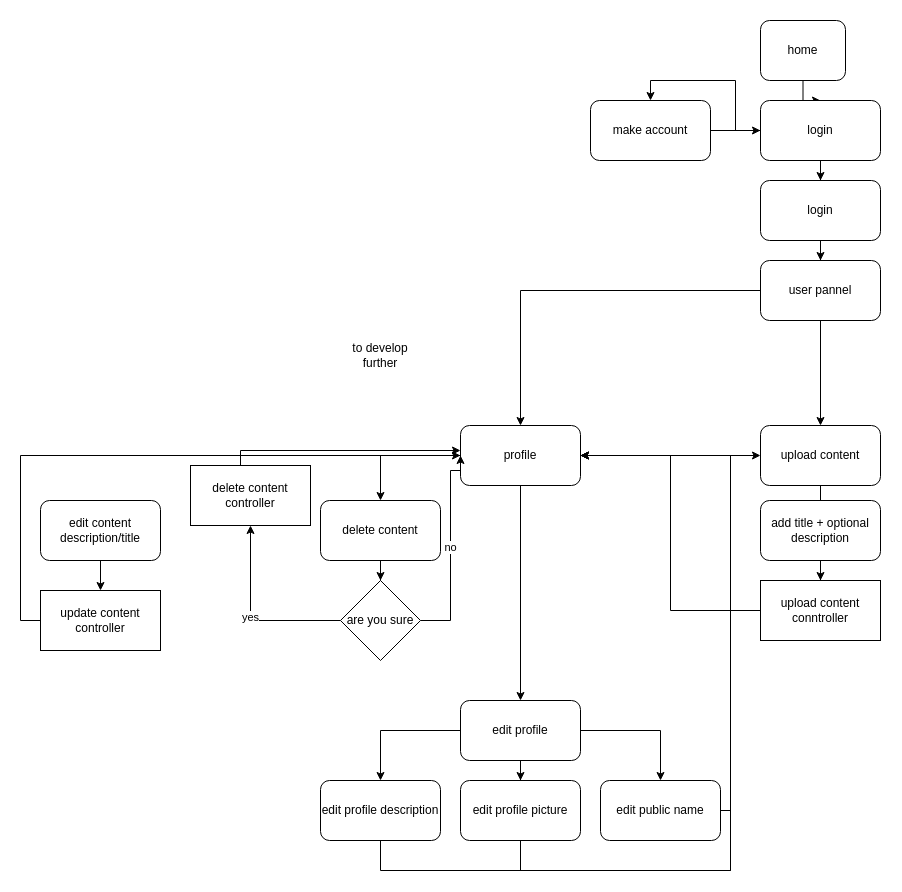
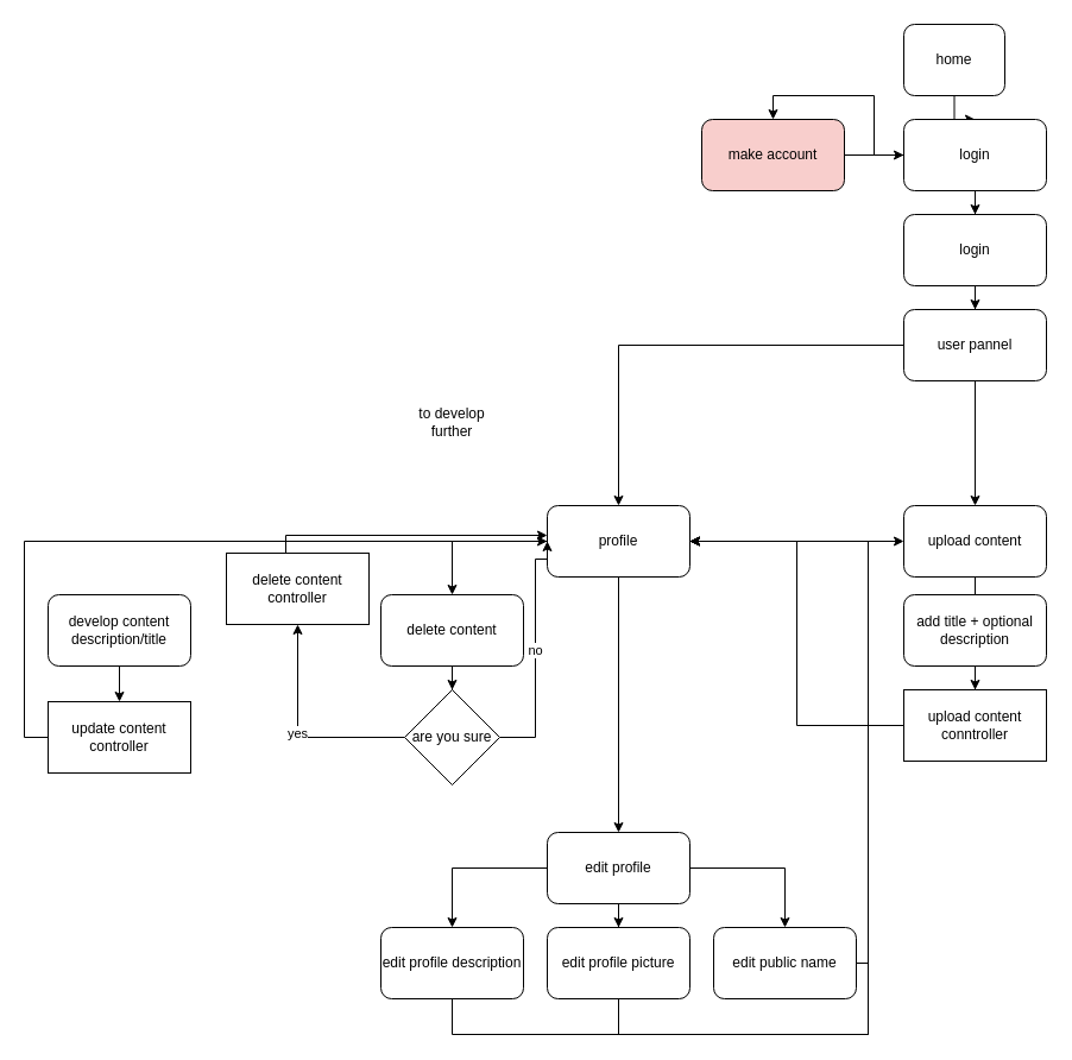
  <mxCell id="0" />
  <mxCell id="1" parent="0" />
  <mxCell id="2" style="edgeStyle=orthogonalEdgeStyle;rounded=0;orthogonalLoop=1;jettySize=auto;html=1;entryX=0.5;entryY=0;entryDx=0;entryDy=0;" edge="1" parent="1" source="3" target="6"><mxGeometry relative="1" as="geometry" /></mxCell>
  <mxCell id="3" value="home&lt;br&gt;" style="rounded=1;whiteSpace=wrap;html=1;" vertex="1" parent="1"><mxGeometry x="760" y="20" width="85" height="60" as="geometry" /></mxCell>
  <mxCell id="4" style="edgeStyle=orthogonalEdgeStyle;rounded=0;orthogonalLoop=1;jettySize=auto;html=1;entryX=0.5;entryY=0;entryDx=0;entryDy=0;" edge="1" parent="1" source="6" target="8"><mxGeometry relative="1" as="geometry" /></mxCell>
  <mxCell id="5" style="edgeStyle=orthogonalEdgeStyle;rounded=0;orthogonalLoop=1;jettySize=auto;html=1;" edge="1" parent="1" source="6" target="10"><mxGeometry relative="1" as="geometry" /></mxCell>
  <mxCell id="6" value="login" style="rounded=1;whiteSpace=wrap;html=1;" vertex="1" parent="1"><mxGeometry x="760" y="100" width="120" height="60" as="geometry" /></mxCell>
  <mxCell id="7" style="edgeStyle=orthogonalEdgeStyle;rounded=0;orthogonalLoop=1;jettySize=auto;html=1;" edge="1" parent="1" source="8" target="6"><mxGeometry relative="1" as="geometry" /></mxCell>
- <mxCell id="8" value="make account" style="rounded=1;whiteSpace=wrap;html=1;" vertex="1" parent="1"><mxGeometry x="590" y="100" width="120" height="60" as="geometry" /></mxCell>
+ <mxCell id="8" value="make account" style="rounded=1;whiteSpace=wrap;html=1;fillColor=#f8cecc;" vertex="1" parent="1"><mxGeometry x="590" y="100" width="120" height="60" as="geometry" /></mxCell>
  <mxCell id="9" style="edgeStyle=orthogonalEdgeStyle;rounded=0;orthogonalLoop=1;jettySize=auto;html=1;entryX=0.5;entryY=0;entryDx=0;entryDy=0;" edge="1" parent="1" source="10" target="13"><mxGeometry relative="1" as="geometry" /></mxCell>
  <mxCell id="10" value="login" style="rounded=1;whiteSpace=wrap;html=1;" vertex="1" parent="1"><mxGeometry x="760" y="180" width="120" height="60" as="geometry" /></mxCell>
  <mxCell id="11" style="edgeStyle=orthogonalEdgeStyle;rounded=0;orthogonalLoop=1;jettySize=auto;html=1;" edge="1" parent="1" source="13" target="15"><mxGeometry relative="1" as="geometry" /></mxCell>
  <mxCell id="12" style="edgeStyle=orthogonalEdgeStyle;rounded=0;orthogonalLoop=1;jettySize=auto;html=1;" edge="1" parent="1" source="13" target="19"><mxGeometry relative="1" as="geometry" /></mxCell>
  <mxCell id="13" value="user pannel" style="rounded=1;whiteSpace=wrap;html=1;" vertex="1" parent="1"><mxGeometry x="760" y="260" width="120" height="60" as="geometry" /></mxCell>
  <mxCell id="14" style="edgeStyle=orthogonalEdgeStyle;rounded=0;orthogonalLoop=1;jettySize=auto;html=1;entryX=0.5;entryY=0;entryDx=0;entryDy=0;" edge="1" parent="1" source="15"><mxGeometry relative="1" as="geometry"><mxPoint x="820" y="500" as="targetPoint" /></mxGeometry></mxCell>
  <mxCell id="15" value="upload content" style="rounded=1;whiteSpace=wrap;html=1;" vertex="1" parent="1"><mxGeometry x="760" y="425" width="120" height="60" as="geometry" /></mxCell>
  <mxCell id="16" style="edgeStyle=orthogonalEdgeStyle;rounded=0;orthogonalLoop=1;jettySize=auto;html=1;" edge="1" parent="1" source="19" target="23"><mxGeometry relative="1" as="geometry" /></mxCell>
  <mxCell id="17" style="edgeStyle=orthogonalEdgeStyle;rounded=0;orthogonalLoop=1;jettySize=auto;html=1;entryX=0.5;entryY=0;entryDx=0;entryDy=0;" edge="1" parent="1" source="19" target="25"><mxGeometry relative="1" as="geometry" /></mxCell>
  <mxCell id="18" style="edgeStyle=orthogonalEdgeStyle;rounded=0;orthogonalLoop=1;jettySize=auto;html=1;" edge="1" parent="1" source="19" target="15"><mxGeometry relative="1" as="geometry" /></mxCell>
  <mxCell id="19" value="profile" style="rounded=1;whiteSpace=wrap;html=1;" vertex="1" parent="1"><mxGeometry y="425" width="120" height="60" as="geometry" x="460" /></mxCell>
  <mxCell id="20" style="edgeStyle=orthogonalEdgeStyle;rounded=0;orthogonalLoop=1;jettySize=auto;html=1;" edge="1" parent="1" source="23" target="41"><mxGeometry relative="1" as="geometry" /></mxCell>
  <mxCell id="21" style="edgeStyle=orthogonalEdgeStyle;rounded=0;orthogonalLoop=1;jettySize=auto;html=1;" edge="1" parent="1" source="23" target="43"><mxGeometry relative="1" as="geometry" /></mxCell>
  <mxCell id="22" style="edgeStyle=orthogonalEdgeStyle;rounded=0;orthogonalLoop=1;jettySize=auto;html=1;entryX=0.5;entryY=0;entryDx=0;entryDy=0;" edge="1" parent="1" source="23" target="45"><mxGeometry relative="1" as="geometry" /></mxCell>
  <mxCell id="23" value="edit profile&lt;br&gt;" style="rounded=1;whiteSpace=wrap;html=1;" vertex="1" parent="1"><mxGeometry y="700" width="120" height="60" as="geometry" x="460" /></mxCell>
  <mxCell id="24" style="edgeStyle=orthogonalEdgeStyle;rounded=0;orthogonalLoop=1;jettySize=auto;html=1;" edge="1" parent="1" source="25" target="28"><mxGeometry relative="1" as="geometry" /></mxCell>
  <mxCell id="25" value="delete content" style="rounded=1;whiteSpace=wrap;html=1;" vertex="1" parent="1"><mxGeometry x="320" y="500" width="120" height="60" as="geometry" /></mxCell>
  <mxCell id="26" value="no" style="edgeStyle=orthogonalEdgeStyle;rounded=0;orthogonalLoop=1;jettySize=auto;html=1;entryX=0;entryY=0.5;entryDx=0;entryDy=0;" edge="1" parent="1" source="28" target="19"><mxGeometry relative="1" as="geometry"><Array as="points"><mxPoint x="450" y="620" /><mxPoint x="450" y="470" /><mxPoint y="470" x="460" /></Array></mxGeometry></mxCell>
  <mxCell id="27" value="yes" style="edgeStyle=orthogonalEdgeStyle;rounded=0;orthogonalLoop=1;jettySize=auto;html=1;entryX=0.5;entryY=1;entryDx=0;entryDy=0;" edge="1" parent="1" source="28" target="30"><mxGeometry relative="1" as="geometry" /></mxCell>
  <mxCell id="28" value="are you sure" style="rhombus;whiteSpace=wrap;html=1;" vertex="1" parent="1"><mxGeometry x="340" y="580" width="80" height="80" as="geometry" /></mxCell>
  <mxCell id="29" style="edgeStyle=orthogonalEdgeStyle;rounded=0;orthogonalLoop=1;jettySize=auto;html=1;" edge="1" parent="1" source="30"><mxGeometry relative="1" as="geometry"><mxPoint y="450" as="targetPoint" x="460" /><Array as="points"><mxPoint x="240" y="450" /></Array></mxGeometry></mxCell>
  <mxCell id="30" value="delete content controller" style="rounded=0;whiteSpace=wrap;html=1;" vertex="1" parent="1"><mxGeometry x="190" y="465" width="120" height="60" as="geometry" /></mxCell>
  <mxCell id="31" style="edgeStyle=orthogonalEdgeStyle;rounded=0;orthogonalLoop=1;jettySize=auto;html=1;" edge="1" parent="1" source="32" target="34"><mxGeometry relative="1" as="geometry" /></mxCell>
  <mxCell id="32" value="add title + optional description" style="rounded=1;whiteSpace=wrap;html=1;" vertex="1" parent="1"><mxGeometry x="760" y="500" width="120" height="60" as="geometry" /></mxCell>
  <mxCell id="33" style="edgeStyle=orthogonalEdgeStyle;rounded=0;orthogonalLoop=1;jettySize=auto;html=1;entryX=1;entryY=0.5;entryDx=0;entryDy=0;" edge="1" parent="1" source="34" target="19"><mxGeometry relative="1" as="geometry" /></mxCell>
  <mxCell id="34" value="upload content conntroller" style="rounded=0;whiteSpace=wrap;html=1;" vertex="1" parent="1"><mxGeometry x="760" y="580" width="120" height="60" as="geometry" /></mxCell>
  <mxCell id="35" value="to develop further" style="text;html=1;strokeColor=none;fillColor=none;align=center;verticalAlign=middle;whiteSpace=wrap;rounded=0;" vertex="1" parent="1"><mxGeometry x="345" y="340" width="70" height="30" as="geometry" /></mxCell>
  <mxCell id="36" style="edgeStyle=orthogonalEdgeStyle;rounded=0;orthogonalLoop=1;jettySize=auto;html=1;" edge="1" parent="1" source="37" target="39"><mxGeometry relative="1" as="geometry" /></mxCell>
- <mxCell id="37" value="edit content description/title" style="rounded=1;whiteSpace=wrap;html=1;" vertex="1" parent="1"><mxGeometry x="40" y="500" width="120" height="60" as="geometry" /></mxCell>
+ <mxCell id="37" value="develop content description/title" style="rounded=1;whiteSpace=wrap;html=1;" vertex="1" parent="1"><mxGeometry x="40" y="500" width="120" height="60" as="geometry" /></mxCell>
  <mxCell id="38" style="edgeStyle=orthogonalEdgeStyle;rounded=0;orthogonalLoop=1;jettySize=auto;html=1;" edge="1" parent="1" source="39" target="19"><mxGeometry relative="1" as="geometry"><Array as="points"><mxPoint x="20" y="620" /><mxPoint x="20" y="455" /></Array></mxGeometry></mxCell>
  <mxCell id="39" value="update content controller" style="rounded=0;whiteSpace=wrap;html=1;" vertex="1" parent="1"><mxGeometry x="40" y="590" width="120" height="60" as="geometry" /></mxCell>
  <mxCell id="40" style="edgeStyle=orthogonalEdgeStyle;rounded=0;orthogonalLoop=1;jettySize=auto;html=1;entryX=1;entryY=0.5;entryDx=0;entryDy=0;" edge="1" parent="1" source="41" target="19"><mxGeometry relative="1" as="geometry"><mxPoint x="730" y="880" as="targetPoint" /><Array as="points"><mxPoint x="520" y="870" /><mxPoint x="730" y="870" /><mxPoint x="730" y="455" /></Array></mxGeometry></mxCell>
  <mxCell id="41" value="edit profile picture" style="rounded=1;whiteSpace=wrap;html=1;" vertex="1" parent="1"><mxGeometry y="780" width="120" height="60" as="geometry" x="460" /></mxCell>
  <mxCell id="42" style="edgeStyle=orthogonalEdgeStyle;rounded=0;orthogonalLoop=1;jettySize=auto;html=1;entryX=1;entryY=0.5;entryDx=0;entryDy=0;" edge="1" parent="1" source="43" target="19"><mxGeometry relative="1" as="geometry"><mxPoint x="620" y="560" as="targetPoint" /><Array as="points"><mxPoint x="380" y="870" /><mxPoint x="730" y="870" /><mxPoint x="730" y="455" /></Array></mxGeometry></mxCell>
  <mxCell id="43" value="edit profile description" style="rounded=1;whiteSpace=wrap;html=1;" vertex="1" parent="1"><mxGeometry x="320" y="780" width="120" height="60" as="geometry" /></mxCell>
  <mxCell id="44" style="edgeStyle=orthogonalEdgeStyle;rounded=0;orthogonalLoop=1;jettySize=auto;html=1;entryX=1;entryY=0.5;entryDx=0;entryDy=0;" edge="1" parent="1" source="45" target="19"><mxGeometry relative="1" as="geometry"><mxPoint x="700" y="560" as="targetPoint" /><Array as="points"><mxPoint x="730" y="810" /><mxPoint x="730" y="455" /></Array></mxGeometry></mxCell>
  <mxCell id="45" value="edit public name" style="rounded=1;whiteSpace=wrap;html=1;" vertex="1" parent="1"><mxGeometry x="600" y="780" width="120" height="60" as="geometry" /></mxCell>
